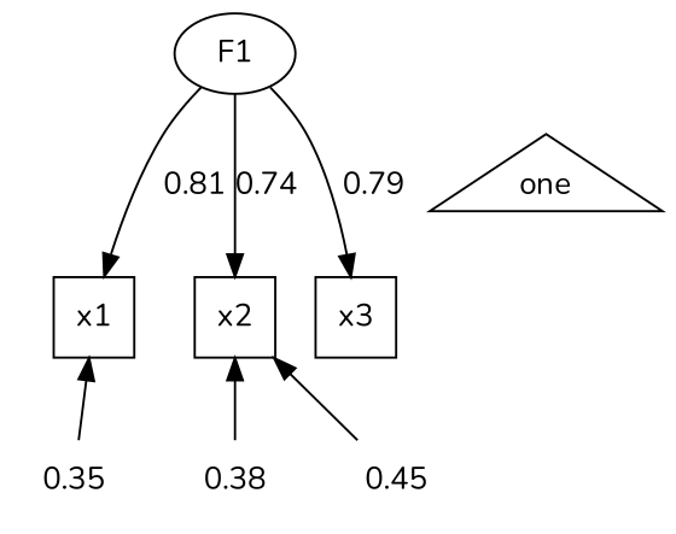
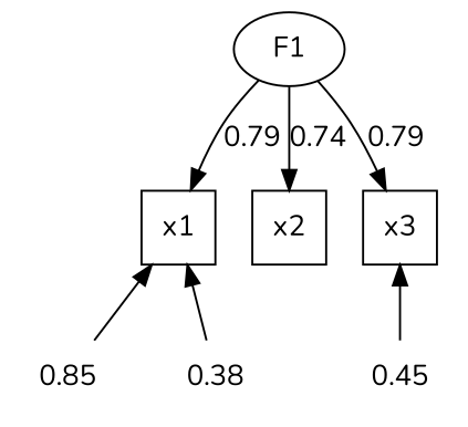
  digraph {
    fontname=Nunito
    node [fontname=Nunito shape=square]
    edge [fontname=Nunito]
    F1 [shape=""]
    x1
    x2
    x3
-   n5 [label=0.35 shape=plaintext]
+   n5 [label=0.85 shape=plaintext]
    n6 [label=0.38 shape=plaintext]
    n7 [label=0.45 shape=plaintext]
-   one [shape=triangle]
    subgraph sub_1 {
      rank=min
      F1
    }
    subgraph sub_2 {
      rank=same
      x1
      x2
      x3
    }
    subgraph sub_3 {
      rank=max
      n5
      n6
      n7
    }
-   F1 -> x1 [label=0.81]
+   F1 -> x1 [label=0.79]
    F1 -> x2 [label=0.74]
    F1 -> x3 [label=0.79]
    n5 -> x1
-   n6 -> x2
-   n7 -> x2
+   n6 -> x1
+   n7 -> x3
  }
